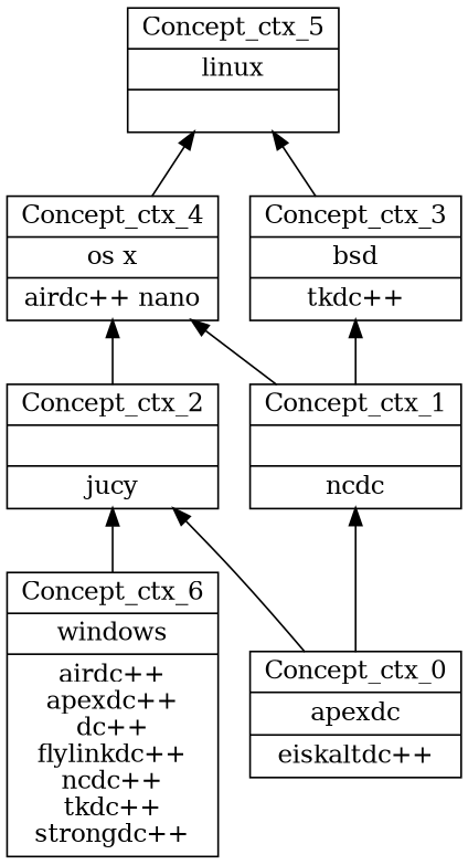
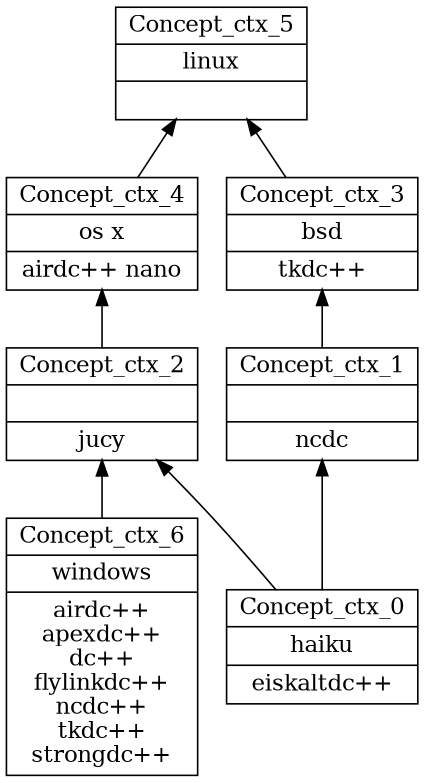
  digraph {
    rankdir=BT
    node [shape=record]
-   n1 [label="{Concept_ctx_0|apexdc\n|eiskaltdc++\n}"]
+   n1 [label="{Concept_ctx_0|haiku\n|eiskaltdc++\n}"]
    n2 [label="{Concept_ctx_2||jucy\n}"]
    n3 [label="{Concept_ctx_1||ncdc\n}"]
    n4 [label="{Concept_ctx_4|os x\n|airdc++ nano\n}"]
    n5 [label="{Concept_ctx_6|windows\n|airdc++\napexdc++\ndc++\nflylinkdc++\nncdc++\ntkdc++\nstrongdc++\n}"]
    n6 [label="{Concept_ctx_3|bsd\n|tkdc++\n}"]
    n7 [label="{Concept_ctx_5|linux\n|}"]
    subgraph sub_1 {
      label=ctx
      n1
      n2
      n3
      n4
      n5
      n6
      n7
    }
    n1 -> n2
    n1 -> n3
    n2 -> n4
-   n3 -> n4
    n3 -> n6
    n4 -> n7
    n5 -> n2
    n6 -> n7
  }
